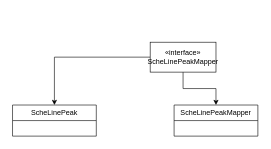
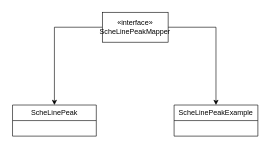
  <mxCell id="0" />
  <mxCell id="1" parent="0" />
  <mxCell id="2" style="edgeStyle=orthogonalEdgeStyle;rounded=0;orthogonalLoop=1;jettySize=auto;html=1;entryX=0.5;entryY=0;entryDx=0;entryDy=0;" edge="1" parent="1" source="4" target="5"><mxGeometry relative="1" as="geometry" /></mxCell>
  <mxCell id="3" style="edgeStyle=orthogonalEdgeStyle;rounded=0;orthogonalLoop=1;jettySize=auto;html=1;" edge="1" parent="1" source="4" target="7"><mxGeometry relative="1" as="geometry" /></mxCell>
- <mxCell id="4" value="«interface»&lt;br&gt;ScheLinePeakMapper" style="html=1;whiteSpace=wrap;" vertex="1" parent="1"><mxGeometry x="250" y="70" width="110" height="50" as="geometry" /></mxCell>
+ <mxCell id="4" value="«interface»&lt;br&gt;ScheLinePeakMapper" style="html=1;whiteSpace=wrap;" vertex="1" parent="1"><mxGeometry x="170" y="20" width="110" height="50" as="geometry" /></mxCell>
  <mxCell id="5" value="ScheLinePeak" style="swimlane;fontStyle=0;childLayout=stackLayout;horizontal=1;startSize=26;fillColor=none;horizontalStack=0;resizeParent=1;resizeParentMax=0;resizeLast=0;collapsible=1;marginBottom=0;whiteSpace=wrap;html=1;" vertex="1" parent="1"><mxGeometry x="20" y="175" width="140" height="52" as="geometry" /></mxCell>
  <mxCell id="6" value="&amp;nbsp;" style="text;strokeColor=none;fillColor=none;align=left;verticalAlign=top;spacingLeft=4;spacingRight=4;overflow=hidden;rotatable=0;points=[[0,0.5],[1,0.5]];portConstraint=eastwest;whiteSpace=wrap;html=1;" vertex="1" parent="5"><mxGeometry y="26" width="140" height="26" as="geometry" /></mxCell>
- <mxCell id="7" value="ScheLinePeakMapper" style="swimlane;fontStyle=0;childLayout=stackLayout;horizontal=1;startSize=26;fillColor=none;horizontalStack=0;resizeParent=1;resizeParentMax=0;resizeLast=0;collapsible=1;marginBottom=0;whiteSpace=wrap;html=1;" vertex="1" parent="1"><mxGeometry x="290" y="175" width="140" height="52" as="geometry" /></mxCell>
+ <mxCell id="7" value="ScheLinePeakExample" style="swimlane;fontStyle=0;childLayout=stackLayout;horizontal=1;startSize=26;fillColor=none;horizontalStack=0;resizeParent=1;resizeParentMax=0;resizeLast=0;collapsible=1;marginBottom=0;whiteSpace=wrap;html=1;" vertex="1" parent="1"><mxGeometry x="290" y="175" width="140" height="52" as="geometry" /></mxCell>
  <mxCell id="8" value="&amp;nbsp;" style="text;strokeColor=none;fillColor=none;align=left;verticalAlign=top;spacingLeft=4;spacingRight=4;overflow=hidden;rotatable=0;points=[[0,0.5],[1,0.5]];portConstraint=eastwest;whiteSpace=wrap;html=1;" vertex="1" parent="7"><mxGeometry y="26" width="140" height="26" as="geometry" /></mxCell>
